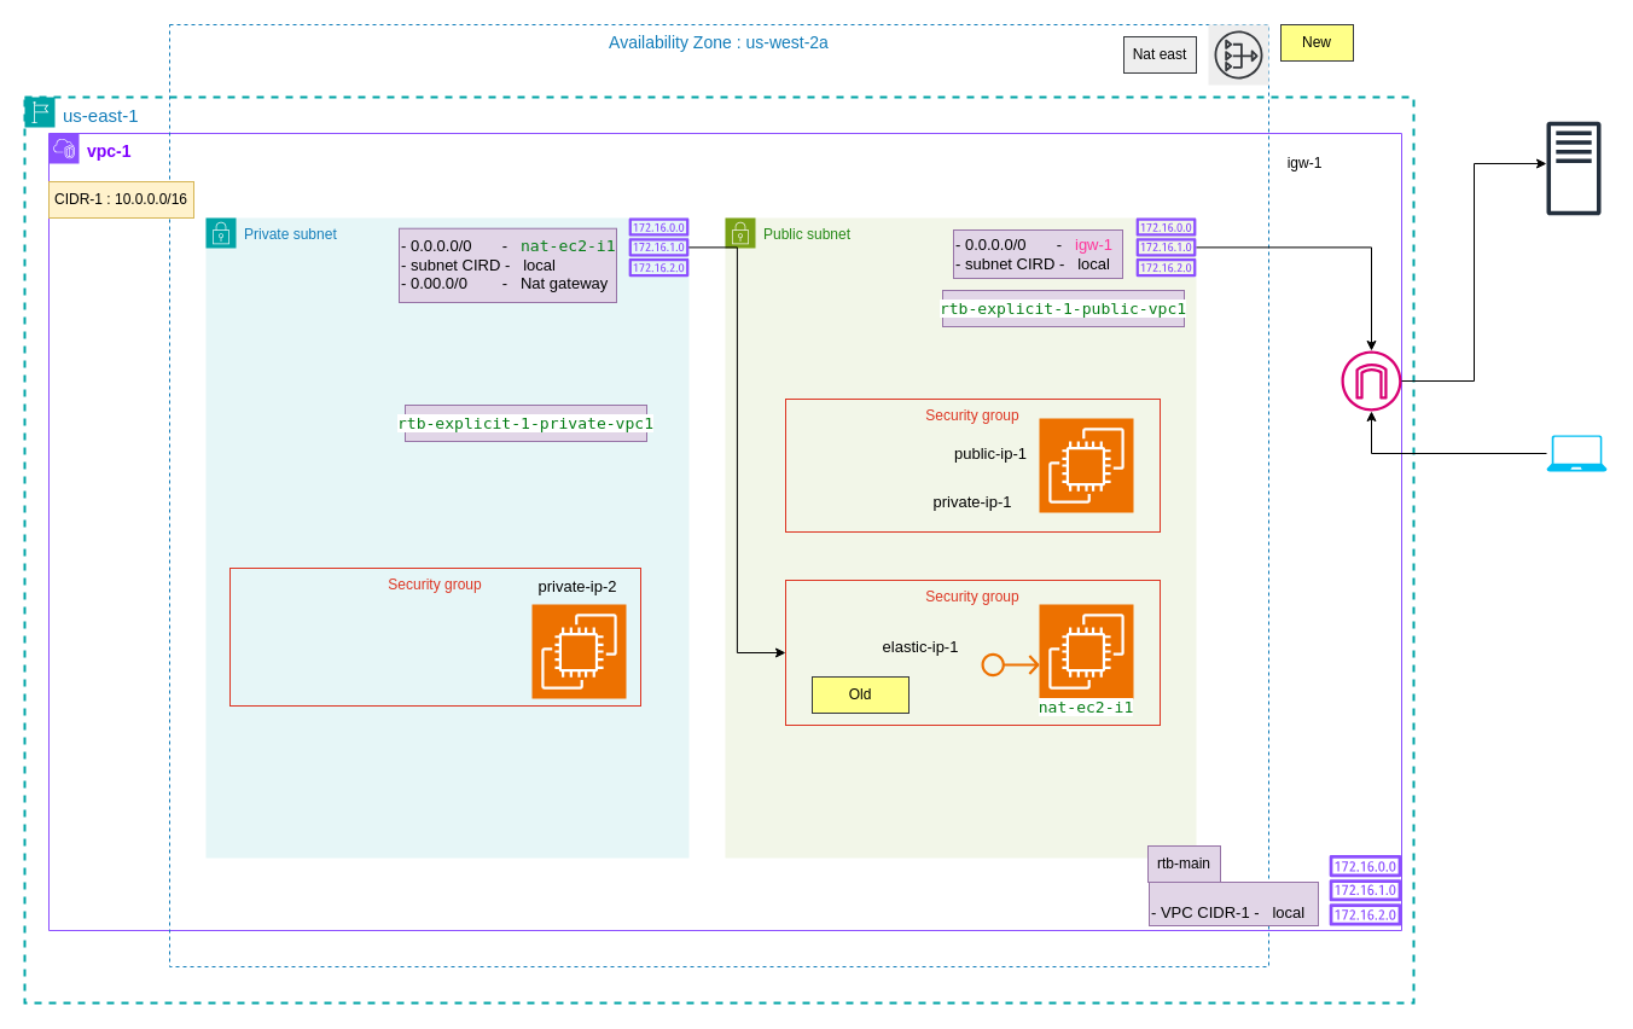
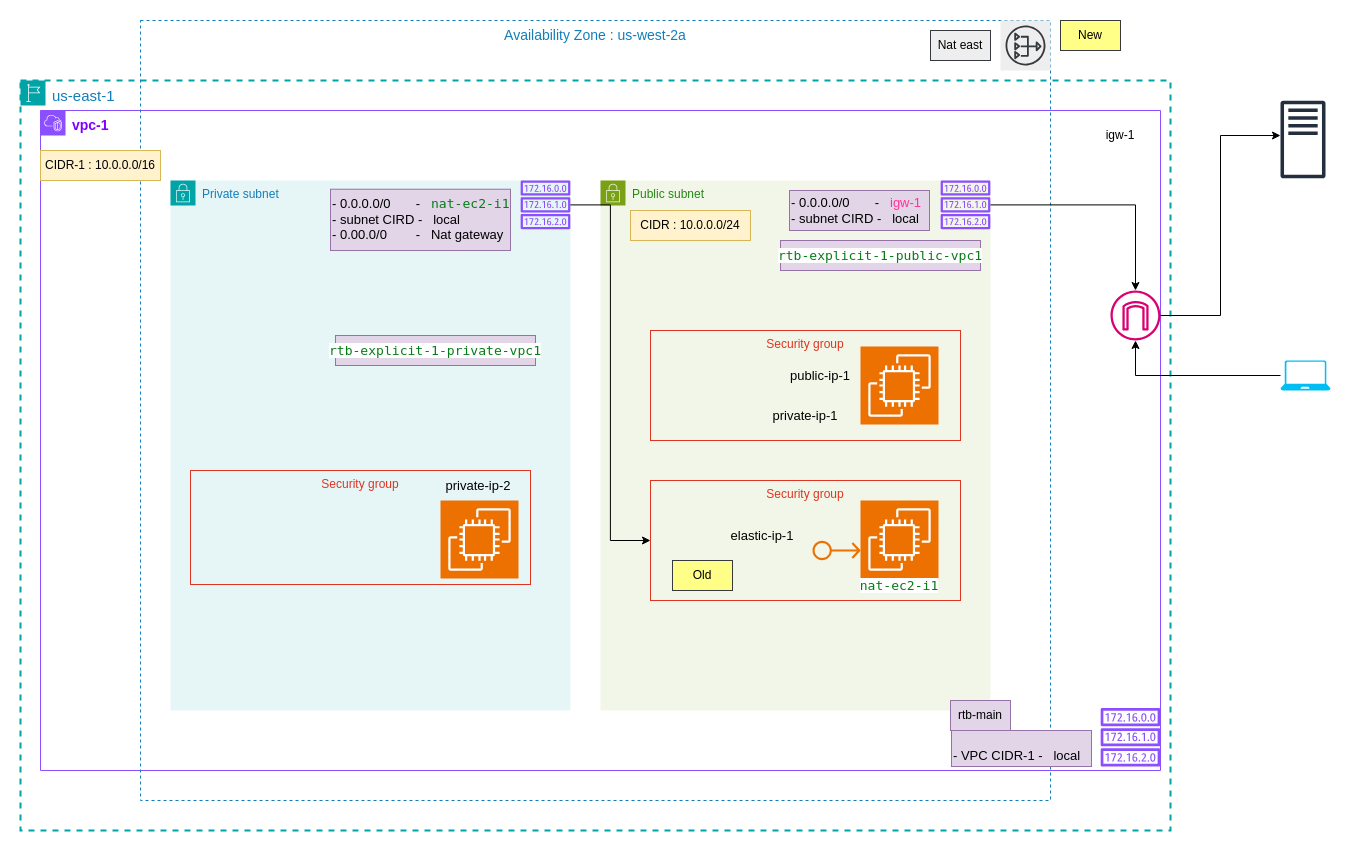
  <mxCell id="0" />
  <mxCell id="1" parent="0" />
  <mxCell id="2" value="&lt;font color=&quot;#7f00ff&quot; style=&quot;font-size: 14px;&quot;&gt;&lt;b&gt;vpc-1&lt;/b&gt;&lt;/font&gt;" style="points=[[0,0],[0.25,0],[0.5,0],[0.75,0],[1,0],[1,0.25],[1,0.5],[1,0.75],[1,1],[0.75,1],[0.5,1],[0.25,1],[0,1],[0,0.75],[0,0.5],[0,0.25]];outlineConnect=0;gradientColor=none;html=1;whiteSpace=wrap;fontSize=12;fontStyle=0;container=1;pointerEvents=0;collapsible=0;recursiveResize=0;shape=mxgraph.aws4.group;grIcon=mxgraph.aws4.group_vpc2;strokeColor=#8C4FFF;fillColor=none;verticalAlign=top;align=left;spacingLeft=30;fontColor=#AAB7B8;dashed=0;" parent="1" vertex="1"><mxGeometry x="40" y="110" width="1120" height="660" as="geometry" /></mxCell>
  <mxCell id="3" value="&lt;font style=&quot;font-size: 15px;&quot;&gt;us-east-1&amp;nbsp;&lt;/font&gt;" style="points=[[0,0],[0.25,0],[0.5,0],[0.75,0],[1,0],[1,0.25],[1,0.5],[1,0.75],[1,1],[0.75,1],[0.5,1],[0.25,1],[0,1],[0,0.75],[0,0.5],[0,0.25]];outlineConnect=0;gradientColor=none;html=1;whiteSpace=wrap;fontSize=12;fontStyle=0;container=1;pointerEvents=0;collapsible=0;recursiveResize=0;shape=mxgraph.aws4.group;grIcon=mxgraph.aws4.group_region;strokeColor=#00A4A6;fillColor=none;verticalAlign=top;align=left;spacingLeft=30;fontColor=#147EBA;dashed=1;strokeWidth=2;" parent="1" vertex="1"><mxGeometry x="20" y="80" width="1150" height="750" as="geometry" /></mxCell>
  <mxCell id="4" value="&lt;font style=&quot;font-size: 14px;&quot;&gt;Availability Zone : us-west-2a&lt;/font&gt;&lt;div style=&quot;font-size: 14px;&quot;&gt;&lt;br&gt;&lt;/div&gt;" style="fillColor=none;strokeColor=#147EBA;dashed=1;verticalAlign=top;fontStyle=0;fontColor=#147EBA;whiteSpace=wrap;html=1;" parent="3" vertex="1"><mxGeometry x="120" y="-60" width="910" height="780" as="geometry" /></mxCell>
  <mxCell id="5" value="Private subnet" style="points=[[0,0],[0.25,0],[0.5,0],[0.75,0],[1,0],[1,0.25],[1,0.5],[1,0.75],[1,1],[0.75,1],[0.5,1],[0.25,1],[0,1],[0,0.75],[0,0.5],[0,0.25]];outlineConnect=0;gradientColor=none;html=1;whiteSpace=wrap;fontSize=12;fontStyle=0;container=1;pointerEvents=0;collapsible=0;recursiveResize=0;shape=mxgraph.aws4.group;grIcon=mxgraph.aws4.group_security_group;grStroke=0;strokeColor=#00A4A6;fillColor=#E6F6F7;verticalAlign=top;align=left;spacingLeft=30;fontColor=#147EBA;dashed=0;" parent="3" vertex="1"><mxGeometry x="150" y="100" width="400" height="530" as="geometry" /></mxCell>
  <mxCell id="6" value="" style="sketch=0;outlineConnect=0;fontColor=#232F3E;gradientColor=none;fillColor=#8C4FFF;strokeColor=none;dashed=0;verticalLabelPosition=bottom;verticalAlign=top;align=center;html=1;fontSize=12;fontStyle=0;aspect=fixed;pointerEvents=1;shape=mxgraph.aws4.route_table;" parent="5" vertex="1"><mxGeometry x="350" width="50" height="48.72" as="geometry" /></mxCell>
  <mxCell id="7" value="&lt;font style=&quot;font-size: 13px;&quot;&gt;- 0.0.0.0/0&amp;nbsp; &amp;nbsp; &amp;nbsp; &amp;nbsp;-&amp;nbsp; &amp;nbsp;&lt;/font&gt;&lt;span style=&quot;color: rgb(6, 125, 23); font-family: &amp;quot;JetBrains Mono&amp;quot;, monospace; font-size: 9.8pt; text-align: center; background-color: initial;&quot;&gt;nat-ec2-i1&lt;/span&gt;&lt;div style=&quot;font-size: 13px;&quot;&gt;&lt;font style=&quot;font-size: 13px;&quot;&gt;- subnet CIRD -&amp;nbsp; &amp;nbsp;local&lt;/font&gt;&lt;/div&gt;&lt;div style=&quot;font-size: 13px;&quot;&gt;&lt;font style=&quot;font-size: 13px;&quot;&gt;- 0.00.0/0&amp;nbsp; &amp;nbsp; &amp;nbsp; &amp;nbsp; -&amp;nbsp; &amp;nbsp;Nat gateway&lt;/font&gt;&lt;/div&gt;" style="text;html=1;align=left;verticalAlign=middle;whiteSpace=wrap;rounded=0;fillColor=#e1d5e7;strokeColor=#9673a6;" parent="5" vertex="1"><mxGeometry x="160" y="8.72" width="180" height="61.28" as="geometry" /></mxCell>
  <mxCell id="8" value="Public subnet" style="points=[[0,0],[0.25,0],[0.5,0],[0.75,0],[1,0],[1,0.25],[1,0.5],[1,0.75],[1,1],[0.75,1],[0.5,1],[0.25,1],[0,1],[0,0.75],[0,0.5],[0,0.25]];outlineConnect=0;gradientColor=none;html=1;whiteSpace=wrap;fontSize=12;fontStyle=0;container=1;pointerEvents=0;collapsible=0;recursiveResize=0;shape=mxgraph.aws4.group;grIcon=mxgraph.aws4.group_security_group;grStroke=0;strokeColor=#7AA116;fillColor=#F2F6E8;verticalAlign=top;align=left;spacingLeft=30;fontColor=#248814;dashed=0;" parent="3" vertex="1"><mxGeometry x="580" y="100" width="390" height="530" as="geometry" /></mxCell>
  <mxCell id="9" value="Security group" style="fillColor=none;strokeColor=#DD3522;verticalAlign=top;fontStyle=0;fontColor=#DD3522;whiteSpace=wrap;html=1;" parent="8" vertex="1"><mxGeometry x="50" y="300" width="310" height="120" as="geometry" /></mxCell>
  <mxCell id="10" value="" style="sketch=0;points=[[0,0,0],[0.25,0,0],[0.5,0,0],[0.75,0,0],[1,0,0],[0,1,0],[0.25,1,0],[0.5,1,0],[0.75,1,0],[1,1,0],[0,0.25,0],[0,0.5,0],[0,0.75,0],[1,0.25,0],[1,0.5,0],[1,0.75,0]];outlineConnect=0;fontColor=#232F3E;fillColor=#ED7100;strokeColor=#ffffff;dashed=0;verticalLabelPosition=bottom;verticalAlign=top;align=center;html=1;fontSize=12;fontStyle=0;aspect=fixed;shape=mxgraph.aws4.resourceIcon;resIcon=mxgraph.aws4.ec2;" parent="8" vertex="1"><mxGeometry x="260" y="320" width="78" height="78" as="geometry" /></mxCell>
  <mxCell id="11" value="" style="sketch=0;outlineConnect=0;fontColor=#232F3E;gradientColor=none;fillColor=#ED7100;strokeColor=none;dashed=0;verticalLabelPosition=bottom;verticalAlign=top;align=center;html=1;fontSize=12;fontStyle=0;aspect=fixed;pointerEvents=1;shape=mxgraph.aws4.elastic_ip_address;" parent="8" vertex="1"><mxGeometry x="212" y="360" width="48" height="20" as="geometry" /></mxCell>
  <mxCell id="12" value="Security group" style="fillColor=none;strokeColor=#DD3522;verticalAlign=top;fontStyle=0;fontColor=#DD3522;whiteSpace=wrap;html=1;" parent="8" vertex="1"><mxGeometry x="50" y="150" width="310" height="110" as="geometry" /></mxCell>
  <mxCell id="13" value="" style="sketch=0;points=[[0,0,0],[0.25,0,0],[0.5,0,0],[0.75,0,0],[1,0,0],[0,1,0],[0.25,1,0],[0.5,1,0],[0.75,1,0],[1,1,0],[0,0.25,0],[0,0.5,0],[0,0.75,0],[1,0.25,0],[1,0.5,0],[1,0.75,0]];outlineConnect=0;fontColor=#232F3E;fillColor=#ED7100;strokeColor=#ffffff;dashed=0;verticalLabelPosition=bottom;verticalAlign=top;align=center;html=1;fontSize=12;fontStyle=0;aspect=fixed;shape=mxgraph.aws4.resourceIcon;resIcon=mxgraph.aws4.ec2;" parent="8" vertex="1"><mxGeometry x="260" y="166" width="78" height="78" as="geometry" /></mxCell>
  <mxCell id="14" value="&lt;div style=&quot;background-color:#ffffff;color:#080808&quot;&gt;&lt;pre style=&quot;font-family:'JetBrains Mono',monospace;font-size:9.8pt;&quot;&gt;&lt;span style=&quot;color:#067d17;&quot;&gt;nat-ec2-i1&lt;/span&gt;&lt;/pre&gt;&lt;/div&gt;" style="text;html=1;align=center;verticalAlign=middle;whiteSpace=wrap;rounded=0;" parent="8" vertex="1"><mxGeometry x="269" y="390" width="60" height="30" as="geometry" /></mxCell>
  <mxCell id="15" value="&lt;font style=&quot;font-size: 13px;&quot;&gt;elastic-ip-1&lt;/font&gt;" style="text;html=1;align=center;verticalAlign=middle;whiteSpace=wrap;rounded=0;" parent="8" vertex="1"><mxGeometry x="122" y="340" width="80" height="30" as="geometry" /></mxCell>
  <mxCell id="16" value="&lt;font style=&quot;font-size: 13px;&quot;&gt;public-ip-1&lt;/font&gt;" style="text;html=1;align=center;verticalAlign=middle;whiteSpace=wrap;rounded=0;" parent="8" vertex="1"><mxGeometry x="180" y="180" width="80" height="30" as="geometry" /></mxCell>
  <mxCell id="17" value="&lt;font style=&quot;font-size: 13px;&quot;&gt;private-ip-1&lt;/font&gt;" style="text;html=1;align=center;verticalAlign=middle;whiteSpace=wrap;rounded=0;" parent="8" vertex="1"><mxGeometry x="165" y="220" width="80" height="30" as="geometry" /></mxCell>
+ <mxCell id="18" value="CIDR : 10.0.0.0/24" style="text;html=1;align=center;verticalAlign=middle;whiteSpace=wrap;rounded=0;fillColor=#fff2cc;strokeColor=#d6b656;" parent="8" vertex="1"><mxGeometry x="30" y="30" width="120" height="30" as="geometry" /></mxCell>
  <mxCell id="19" value="&lt;font style=&quot;font-size: 13px;&quot;&gt;- 0.0.0.0/0&amp;nbsp; &amp;nbsp; &amp;nbsp; &amp;nbsp;-&amp;nbsp; &amp;nbsp;&lt;font color=&quot;#ff3399&quot;&gt;igw-1&lt;/font&gt;&lt;/font&gt;&lt;div style=&quot;font-size: 13px;&quot;&gt;&lt;font style=&quot;font-size: 13px;&quot;&gt;- subnet CIRD -&amp;nbsp; &amp;nbsp;local&lt;/font&gt;&lt;/div&gt;" style="text;html=1;align=left;verticalAlign=middle;whiteSpace=wrap;rounded=0;fillColor=#e1d5e7;strokeColor=#9673a6;" parent="8" vertex="1"><mxGeometry x="189" y="10" width="140" height="40" as="geometry" /></mxCell>
  <mxCell id="20" value="&lt;div style=&quot;background-color:#ffffff;color:#080808&quot;&gt;&lt;pre style=&quot;font-family:'JetBrains Mono',monospace;font-size:9.8pt;&quot;&gt;&lt;span style=&quot;color:#067d17;&quot;&gt;rtb-explicit-1-public-vpc1&lt;/span&gt;&lt;/pre&gt;&lt;/div&gt;" style="text;html=1;align=center;verticalAlign=middle;whiteSpace=wrap;rounded=0;fillColor=#e1d5e7;strokeColor=#9673a6;" parent="8" vertex="1"><mxGeometry x="180" y="60" width="200" height="30" as="geometry" /></mxCell>
- <mxCell id="21" value="Old" style="text;html=1;align=center;verticalAlign=middle;whiteSpace=wrap;rounded=0;fillColor=#ffff88;strokeColor=#36393d;" vertex="1" parent="8"><mxGeometry x="72" y="380" width="80" height="30" as="geometry" /></mxCell>
+ <mxCell id="21" value="Old" style="text;html=1;align=center;verticalAlign=middle;whiteSpace=wrap;rounded=0;fillColor=#ffff88;strokeColor=#36393d;" vertex="1" parent="8"><mxGeometry x="72" y="380" width="60" height="30" as="geometry" /></mxCell>
  <mxCell id="22" style="edgeStyle=orthogonalEdgeStyle;rounded=0;orthogonalLoop=1;jettySize=auto;html=1;" parent="3" source="23" target="26" edge="1"><mxGeometry relative="1" as="geometry" /></mxCell>
  <mxCell id="23" value="" style="sketch=0;outlineConnect=0;fontColor=#232F3E;gradientColor=none;fillColor=#8C4FFF;strokeColor=none;dashed=0;verticalLabelPosition=bottom;verticalAlign=top;align=center;html=1;fontSize=12;fontStyle=0;aspect=fixed;pointerEvents=1;shape=mxgraph.aws4.route_table;" parent="3" vertex="1"><mxGeometry x="920" y="100" width="50" height="48.72" as="geometry" /></mxCell>
  <mxCell id="24" value="Security group" style="fillColor=none;strokeColor=#DD3522;verticalAlign=top;fontStyle=0;fontColor=#DD3522;whiteSpace=wrap;html=1;" parent="3" vertex="1"><mxGeometry x="170" y="390" width="340" height="114" as="geometry" /></mxCell>
  <mxCell id="25" value="" style="sketch=0;points=[[0,0,0],[0.25,0,0],[0.5,0,0],[0.75,0,0],[1,0,0],[0,1,0],[0.25,1,0],[0.5,1,0],[0.75,1,0],[1,1,0],[0,0.25,0],[0,0.5,0],[0,0.75,0],[1,0.25,0],[1,0.5,0],[1,0.75,0]];outlineConnect=0;fontColor=#232F3E;fillColor=#ED7100;strokeColor=#ffffff;dashed=0;verticalLabelPosition=bottom;verticalAlign=top;align=center;html=1;fontSize=12;fontStyle=0;aspect=fixed;shape=mxgraph.aws4.resourceIcon;resIcon=mxgraph.aws4.ec2;" parent="3" vertex="1"><mxGeometry x="420" y="420" width="78" height="78" as="geometry" /></mxCell>
  <mxCell id="26" value="" style="sketch=0;outlineConnect=0;fillColor=#d80073;strokeColor=#A50040;dashed=0;verticalLabelPosition=bottom;verticalAlign=top;align=center;html=1;fontSize=12;fontStyle=0;aspect=fixed;pointerEvents=1;shape=mxgraph.aws4.internet_gateway;fontColor=#ffffff;" parent="3" vertex="1"><mxGeometry x="1090" y="210" width="50" height="50" as="geometry" /></mxCell>
  <mxCell id="27" style="edgeStyle=orthogonalEdgeStyle;rounded=0;orthogonalLoop=1;jettySize=auto;html=1;entryX=0;entryY=0.5;entryDx=0;entryDy=0;" parent="3" source="6" target="9" edge="1"><mxGeometry relative="1" as="geometry" /></mxCell>
  <mxCell id="28" value="&lt;font style=&quot;font-size: 13px;&quot;&gt;private-ip-2&lt;/font&gt;" style="text;html=1;align=center;verticalAlign=middle;whiteSpace=wrap;rounded=0;" parent="3" vertex="1"><mxGeometry x="418" y="390" width="80" height="30" as="geometry" /></mxCell>
  <mxCell id="29" value="" style="sketch=0;outlineConnect=0;fontColor=#232F3E;gradientColor=none;fillColor=#8C4FFF;strokeColor=none;dashed=0;verticalLabelPosition=bottom;verticalAlign=top;align=center;html=1;fontSize=12;fontStyle=0;aspect=fixed;pointerEvents=1;shape=mxgraph.aws4.route_table;" parent="3" vertex="1"><mxGeometry x="1080" y="627.54" width="60" height="58.46" as="geometry" /></mxCell>
  <mxCell id="30" value="rtb-main" style="text;html=1;align=center;verticalAlign=middle;whiteSpace=wrap;rounded=0;fillColor=#e1d5e7;strokeColor=#9673a6;" parent="3" vertex="1"><mxGeometry x="930" y="620" width="60" height="30" as="geometry" /></mxCell>
- <mxCell id="31" value="igw-1" style="text;html=1;align=center;verticalAlign=middle;whiteSpace=wrap;rounded=0;" parent="3" vertex="1"><mxGeometry x="1030" y="40" width="60" height="30" as="geometry" /></mxCell>
+ <mxCell id="31" value="igw-1" style="text;html=1;align=center;verticalAlign=middle;whiteSpace=wrap;rounded=0;" parent="3" vertex="1"><mxGeometry x="1070" y="40" width="60" height="30" as="geometry" /></mxCell>
  <mxCell id="32" value="CIDR-1 : 10.0.0.0/16" style="text;html=1;align=center;verticalAlign=middle;whiteSpace=wrap;rounded=0;fillColor=#fff2cc;strokeColor=#d6b656;" parent="3" vertex="1"><mxGeometry x="20" y="70" width="120" height="30" as="geometry" /></mxCell>
  <mxCell id="33" value="&lt;div style=&quot;background-color:#ffffff;color:#080808&quot;&gt;&lt;pre style=&quot;font-family:'JetBrains Mono',monospace;font-size:9.8pt;&quot;&gt;&lt;span style=&quot;color:#067d17;&quot;&gt;rtb-explicit-1-private-vpc1&lt;/span&gt;&lt;/pre&gt;&lt;/div&gt;" style="text;html=1;align=center;verticalAlign=middle;whiteSpace=wrap;rounded=0;fillColor=#e1d5e7;strokeColor=#9673a6;" parent="3" vertex="1"><mxGeometry x="315" y="255" width="200" height="30" as="geometry" /></mxCell>
  <mxCell id="34" value="&lt;br&gt;&lt;div style=&quot;font-size: 13px;&quot;&gt;&lt;font style=&quot;font-size: 13px;&quot;&gt;- VPC CIDR-1 -&amp;nbsp; &amp;nbsp;local&lt;/font&gt;&lt;/div&gt;" style="text;html=1;align=left;verticalAlign=middle;whiteSpace=wrap;rounded=0;fillColor=#e1d5e7;strokeColor=#9673a6;" parent="3" vertex="1"><mxGeometry x="931" y="650" width="140" height="36" as="geometry" /></mxCell>
  <mxCell id="35" value="Nat east" style="text;html=1;align=center;verticalAlign=middle;whiteSpace=wrap;rounded=0;fillColor=#eeeeee;strokeColor=#36393d;" vertex="1" parent="3"><mxGeometry x="910" y="-50" width="60" height="30" as="geometry" /></mxCell>
  <mxCell id="36" value="" style="sketch=0;outlineConnect=0;dashed=0;verticalLabelPosition=bottom;verticalAlign=top;align=center;html=1;fontSize=12;fontStyle=0;aspect=fixed;shape=mxgraph.aws4.resourceIcon;resIcon=mxgraph.aws4.nat_gateway;fillColor=#eeeeee;strokeColor=#36393d;" vertex="1" parent="3"><mxGeometry x="980" y="-60" width="50" height="50" as="geometry" /></mxCell>
  <mxCell id="37" value="" style="sketch=0;outlineConnect=0;fontColor=#232F3E;gradientColor=none;fillColor=#232F3D;strokeColor=none;dashed=0;verticalLabelPosition=bottom;verticalAlign=top;align=center;html=1;fontSize=12;fontStyle=0;aspect=fixed;pointerEvents=1;shape=mxgraph.aws4.traditional_server;" parent="1" vertex="1"><mxGeometry x="1280" y="100" width="45" height="78" as="geometry" /></mxCell>
  <mxCell id="38" style="edgeStyle=orthogonalEdgeStyle;rounded=0;orthogonalLoop=1;jettySize=auto;html=1;entryX=0;entryY=0.449;entryDx=0;entryDy=0;entryPerimeter=0;" parent="1" source="26" target="37" edge="1"><mxGeometry relative="1" as="geometry" /></mxCell>
  <mxCell id="39" style="edgeStyle=orthogonalEdgeStyle;rounded=0;orthogonalLoop=1;jettySize=auto;html=1;" parent="1" source="40" target="26" edge="1"><mxGeometry relative="1" as="geometry" /></mxCell>
  <mxCell id="40" value="" style="verticalLabelPosition=bottom;html=1;verticalAlign=top;align=center;strokeColor=none;fillColor=#00BEF2;shape=mxgraph.azure.laptop;pointerEvents=1;" parent="1" vertex="1"><mxGeometry x="1280" y="360" width="50" height="30" as="geometry" /></mxCell>
  <mxCell id="41" value="New" style="text;html=1;align=center;verticalAlign=middle;whiteSpace=wrap;rounded=0;fillColor=#ffff88;strokeColor=#36393d;" vertex="1" parent="1"><mxGeometry x="1060" y="20" width="60" height="30" as="geometry" /></mxCell>
